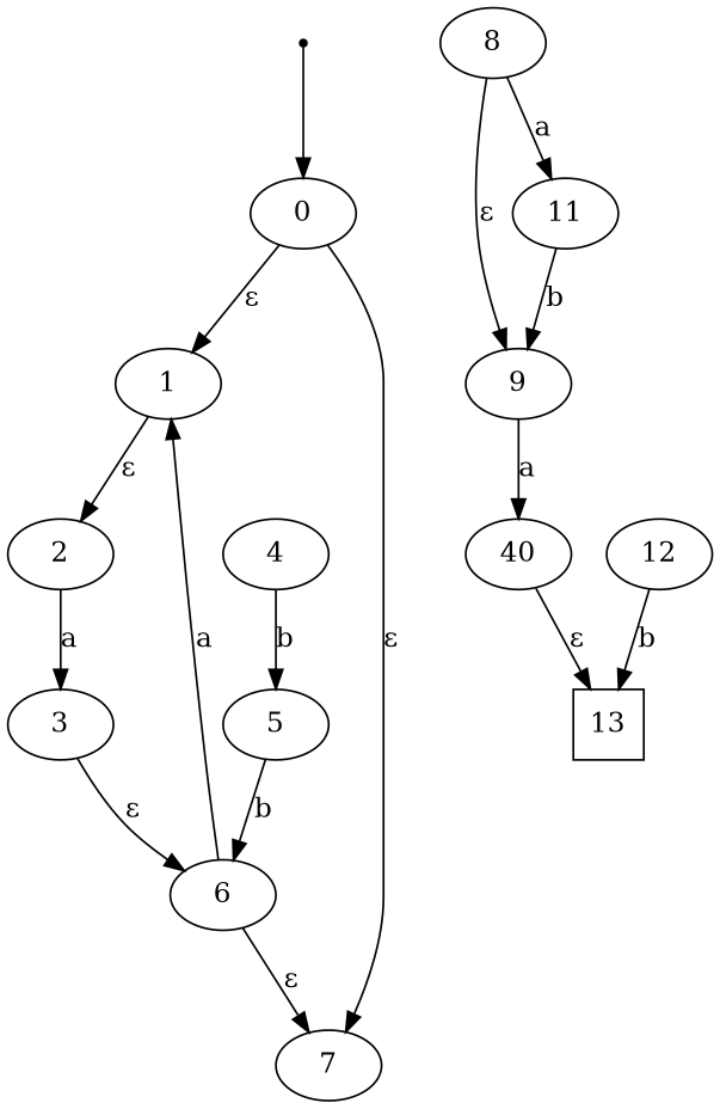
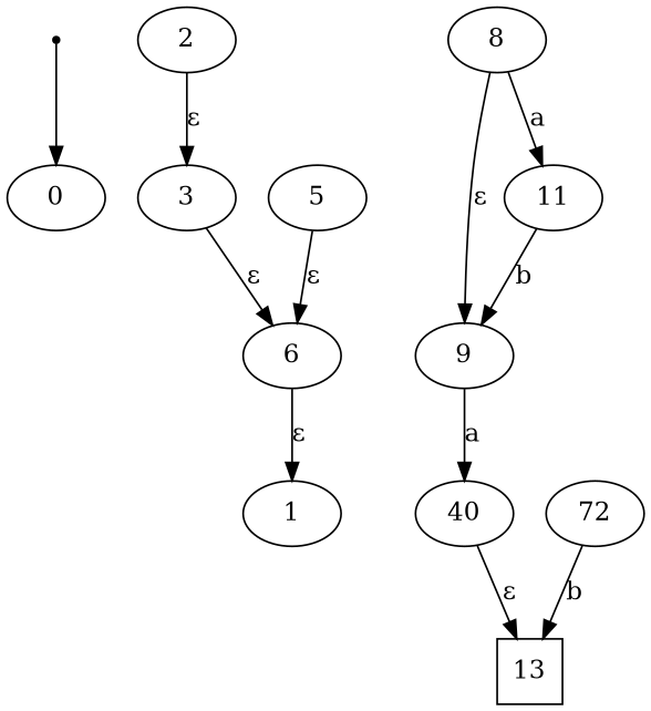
  digraph {
    rankdir=TB
    -1 [shape=point]
    0
    1
-   7
    2
    13 [shape=square]
    3
    6
-   4
    5
    8
    9
    11
    n14 [label=40]
-   12
+   12 [label=72]
    -1 -> 0
-   0 -> 1 [label="ε"]
-   0 -> 7 [label="ε"]
-   1 -> 2 [label="ε"]
-   2 -> 3 [label=a]
+   2 -> 3 [label="ε"]
    3 -> 6 [label="ε"]
-   6 -> 1 [label=a]
-   6 -> 7 [label="ε"]
-   4 -> 5 [label=b]
-   5 -> 6 [label=b]
+   6 -> 1 [label="ε"]
+   5 -> 6 [label="ε"]
    8 -> 9 [label="ε"]
    8 -> 11 [label=a]
    9 -> n14 [label=a]
    11 -> 9 [label=b]
    n14 -> 13 [label="ε"]
    12 -> 13 [label=b]
  }
